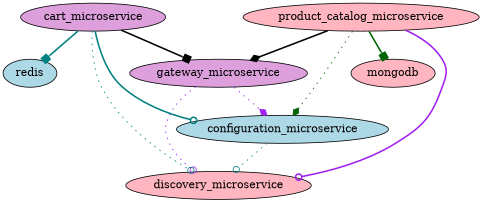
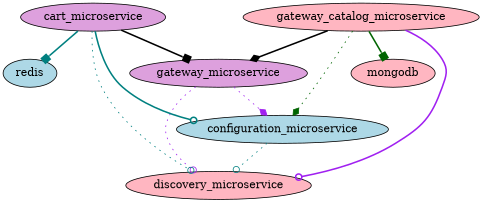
  digraph {
    node [fillcolor=lightpink style=filled]
    edge [arrowhead=odot color=teal style=bold]
    configuration_microservice [fillcolor=lightblue]
    discovery_microservice
    gateway_microservice [fillcolor=plum]
    cart_microservice [fillcolor=plum]
    redis [fillcolor=lightblue]
-   product_catalog_microservice
+   product_catalog_microservice [label=gateway_catalog_microservice]
    mongodb
    configuration_microservice -> discovery_microservice [style=dotted]
    gateway_microservice -> configuration_microservice [arrowhead=diamond color=purple style=dotted]
    gateway_microservice -> discovery_microservice [color=purple style=dotted]
    cart_microservice -> configuration_microservice
    cart_microservice -> discovery_microservice [style=dotted]
    cart_microservice -> gateway_microservice [arrowhead=box color=black]
    cart_microservice -> redis [arrowhead=box]
    product_catalog_microservice -> configuration_microservice [arrowhead=diamond color=darkgreen style=dotted]
    product_catalog_microservice -> discovery_microservice [color=purple]
    product_catalog_microservice -> gateway_microservice [arrowhead=diamond color=black]
    product_catalog_microservice -> mongodb [arrowhead=box color=darkgreen]
  }
